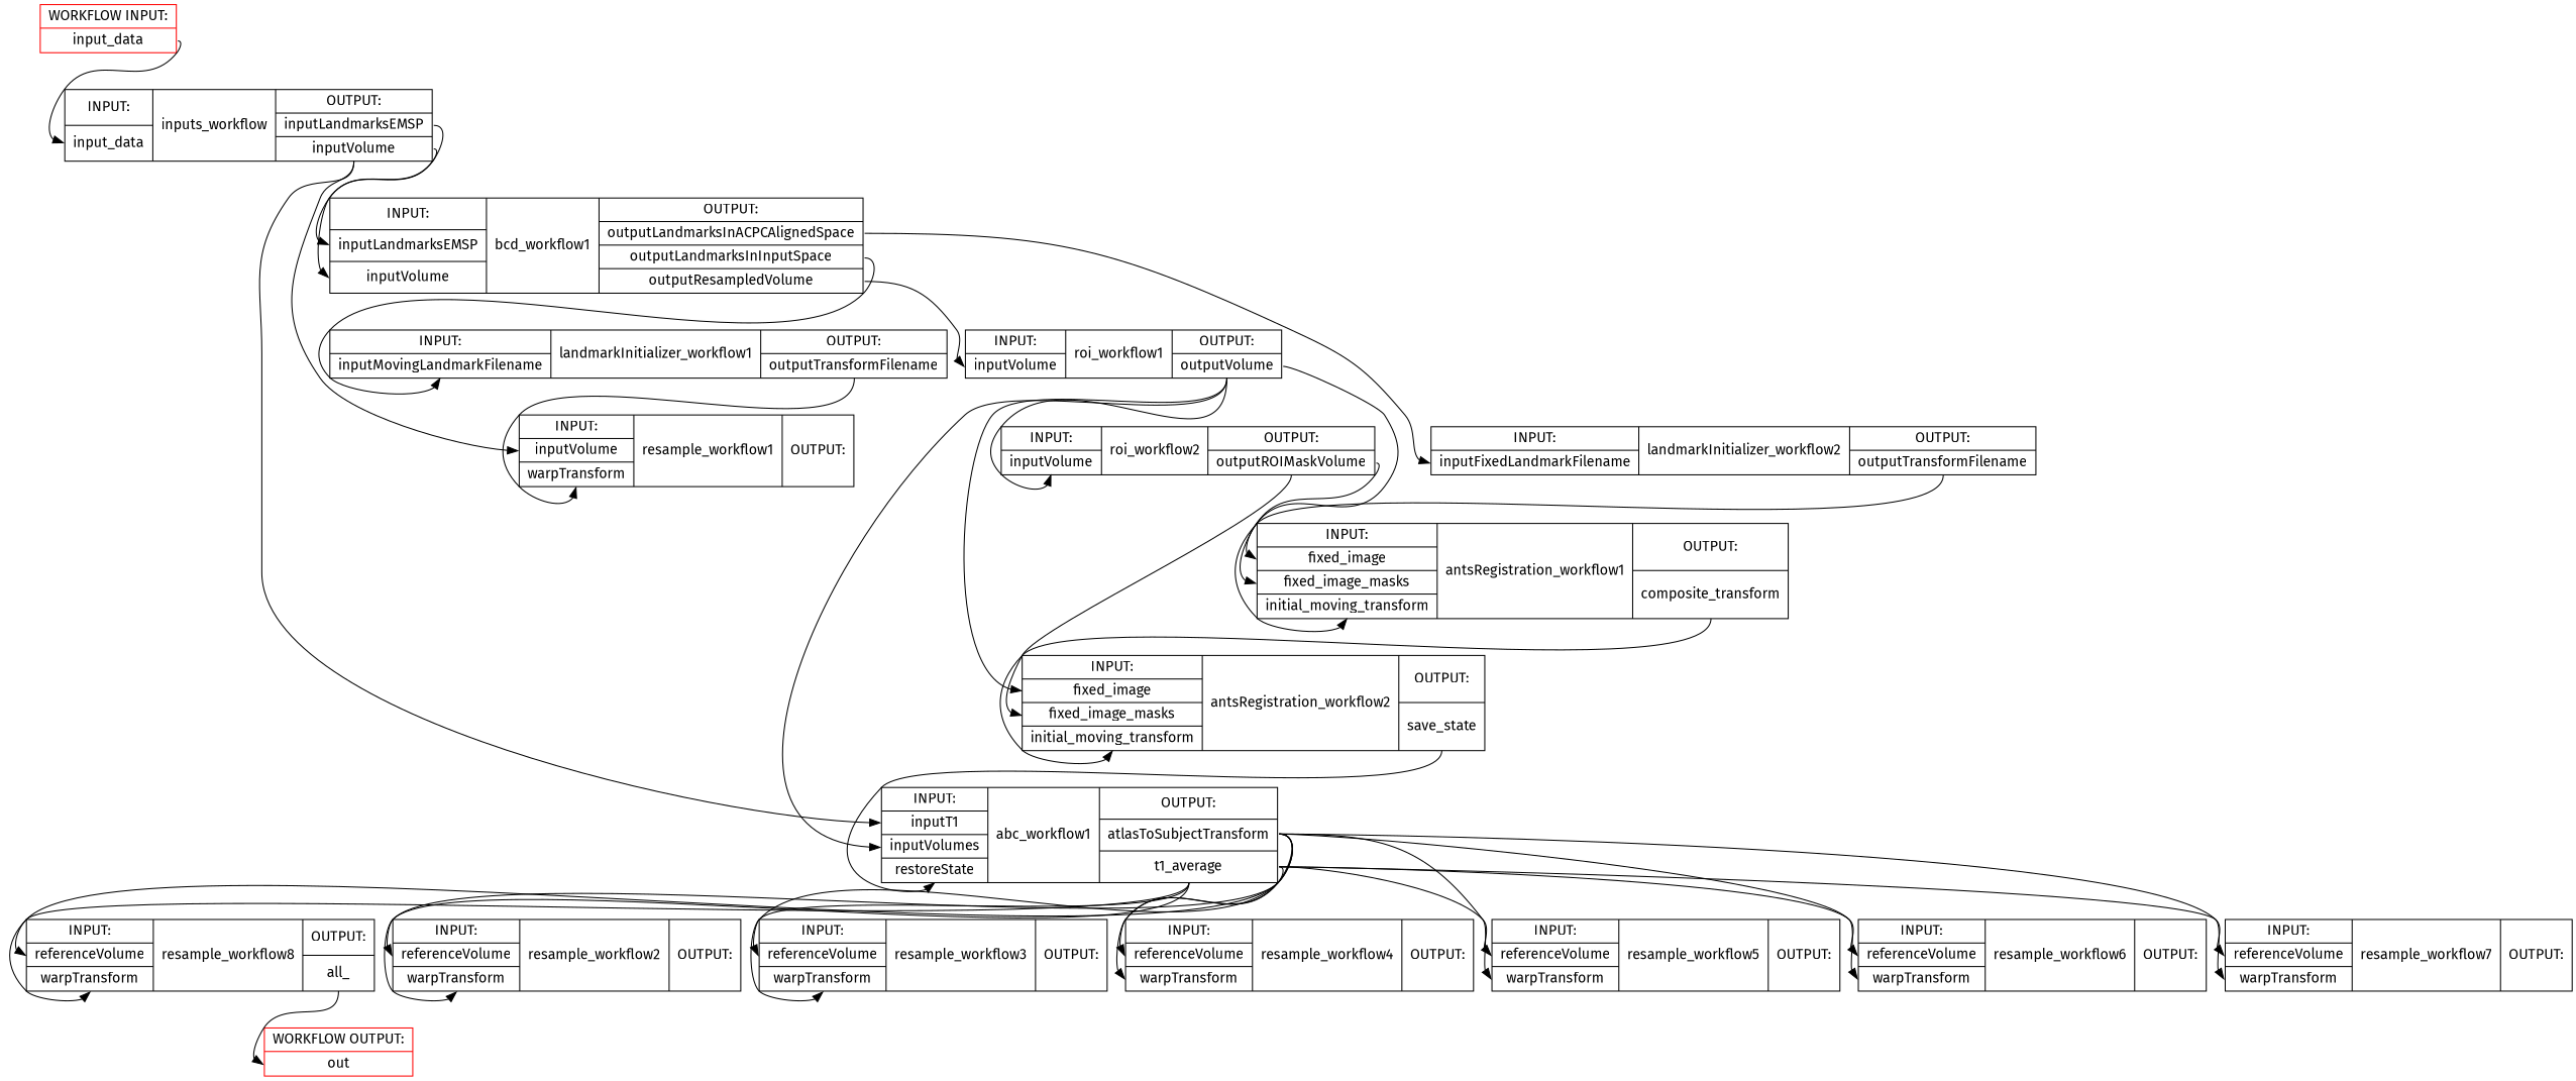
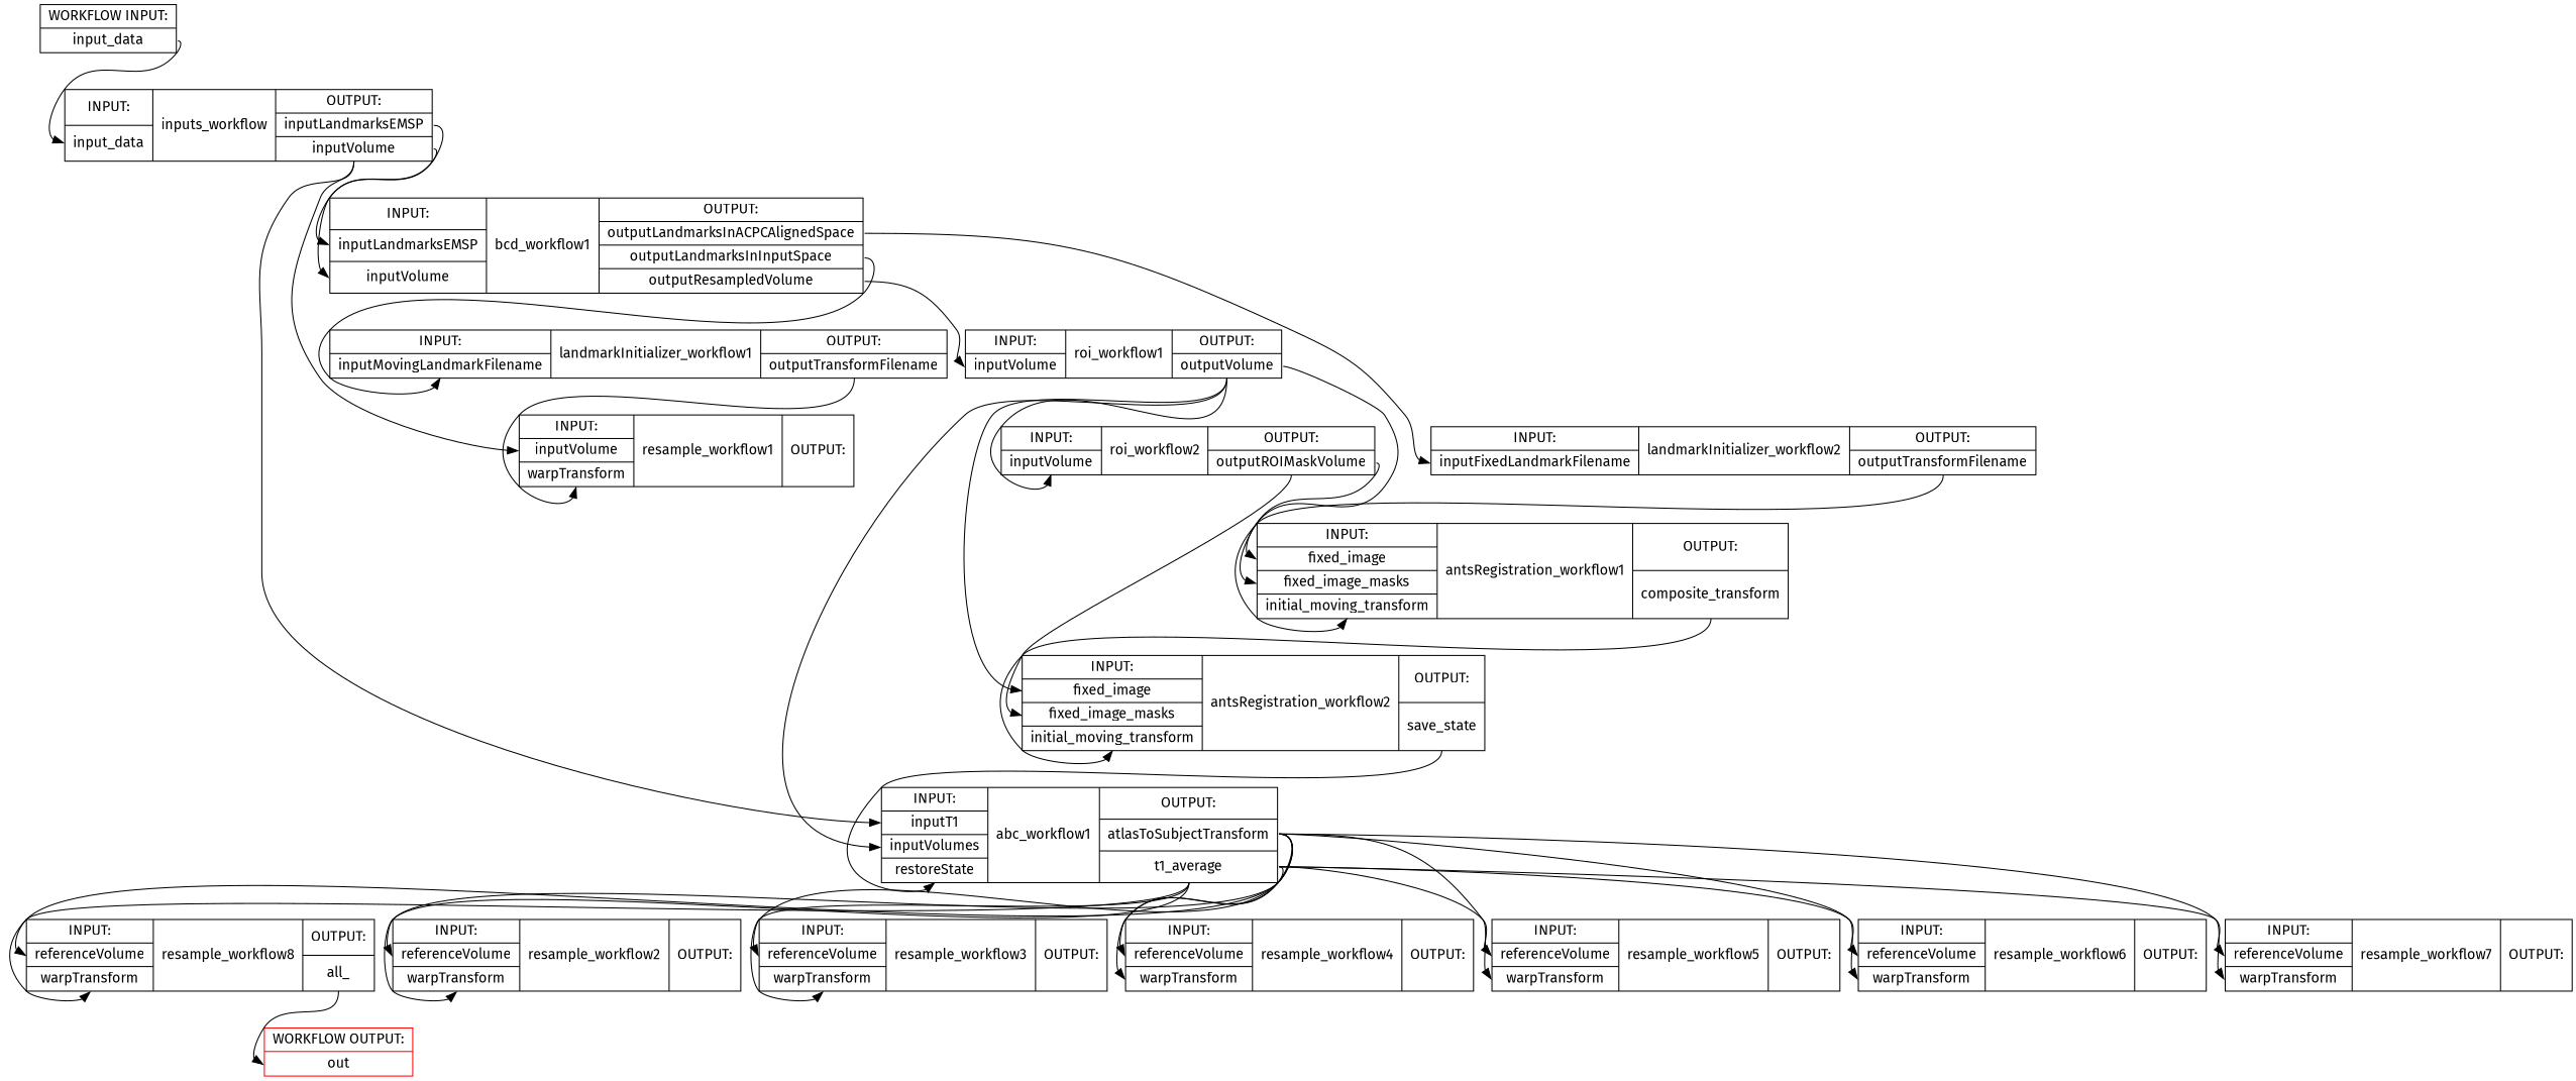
  digraph {
    fontname="Fira Sans"
    node [shape=record fontname="Fira Sans"]
    edge [headport=warpTransform tailport=t1_average fontname="Fira Sans"]
    n1 [label="{INPUT: | <input_data> input_data} | inputs_workflow | {OUTPUT: | <inputLandmarksEMSP> inputLandmarksEMSP | <inputVolume> inputVolume}"]
    n2 [label="{INPUT: | <inputLandmarksEMSP> inputLandmarksEMSP | <inputVolume> inputVolume} | bcd_workflow1 | {OUTPUT: | <outputLandmarksInACPCAlignedSpace> outputLandmarksInACPCAlignedSpace | <outputLandmarksInInputSpace> outputLandmarksInInputSpace | <outputResampledVolume> outputResampledVolume}"]
    n3 [label="{INPUT: | <inputVolume> inputVolume | <warpTransform> warpTransform} | resample_workflow1 | {OUTPUT:}"]
    n4 [label="{INPUT: | <inputT1> inputT1 | <inputVolumes> inputVolumes | <restoreState> restoreState} | abc_workflow1 | {OUTPUT: | <atlasToSubjectTransform> atlasToSubjectTransform | <t1_average> t1_average}"]
-   n5 [color=red label="{WORKFLOW INPUT: | {<input_data> input_data}}"]
+   n5 [color=black label="{WORKFLOW INPUT: | {<input_data> input_data}}"]
    n6 [color=red label="{WORKFLOW OUTPUT: | {<out> out}}"]
    n7 [label="{INPUT: | <referenceVolume> referenceVolume | <warpTransform> warpTransform} | resample_workflow8 | {OUTPUT: | <all_> all_}"]
    n8 [label="{INPUT: | <inputVolume> inputVolume} | roi_workflow1 | {OUTPUT: | <outputVolume> outputVolume}"]
    n9 [label="{INPUT: | <inputMovingLandmarkFilename> inputMovingLandmarkFilename} | landmarkInitializer_workflow1 | {OUTPUT: | <outputTransformFilename> outputTransformFilename}"]
    n10 [label="{INPUT: | <inputFixedLandmarkFilename> inputFixedLandmarkFilename} | landmarkInitializer_workflow2 | {OUTPUT: | <outputTransformFilename> outputTransformFilename}"]
    n11 [label="{INPUT: | <inputVolume> inputVolume} | roi_workflow2 | {OUTPUT: | <outputROIMaskVolume> outputROIMaskVolume}"]
    n12 [label="{INPUT: | <fixed_image> fixed_image | <fixed_image_masks> fixed_image_masks | <initial_moving_transform> initial_moving_transform} | antsRegistration_workflow1 | {OUTPUT: | <composite_transform> composite_transform}"]
    n13 [label="{INPUT: | <fixed_image> fixed_image | <fixed_image_masks> fixed_image_masks | <initial_moving_transform> initial_moving_transform} | antsRegistration_workflow2 | {OUTPUT: | <save_state> save_state}"]
    n14 [label="{INPUT: | <referenceVolume> referenceVolume | <warpTransform> warpTransform} | resample_workflow2 | {OUTPUT:}"]
    n15 [label="{INPUT: | <referenceVolume> referenceVolume | <warpTransform> warpTransform} | resample_workflow3 | {OUTPUT:}"]
    n16 [label="{INPUT: | <referenceVolume> referenceVolume | <warpTransform> warpTransform} | resample_workflow4 | {OUTPUT:}"]
    n17 [label="{INPUT: | <referenceVolume> referenceVolume | <warpTransform> warpTransform} | resample_workflow5 | {OUTPUT:}"]
    n18 [label="{INPUT: | <referenceVolume> referenceVolume | <warpTransform> warpTransform} | resample_workflow6 | {OUTPUT:}"]
    n19 [label="{INPUT: | <referenceVolume> referenceVolume | <warpTransform> warpTransform} | resample_workflow7 | {OUTPUT:}"]
    n1 -> n2 [headport=inputVolume tailport=inputVolume]
    n1 -> n2 [headport=inputLandmarksEMSP tailport=inputLandmarksEMSP]
    n1 -> n3 [headport=inputVolume tailport=inputVolume]
    n1 -> n4 [headport=inputT1 tailport=inputVolume]
    n2 -> n8 [headport=inputVolume tailport=outputResampledVolume]
    n2 -> n9 [headport=inputMovingLandmarkFilename tailport=outputLandmarksInInputSpace]
    n2 -> n10 [headport=inputFixedLandmarkFilename tailport=outputLandmarksInACPCAlignedSpace]
    n4 -> n7 [headport=referenceVolume]
    n4 -> n7 [tailport=atlasToSubjectTransform]
    n4 -> n14 [headport=referenceVolume]
    n4 -> n14 [tailport=atlasToSubjectTransform]
    n4 -> n15 [headport=referenceVolume]
    n4 -> n15 [tailport=atlasToSubjectTransform]
    n4 -> n16 [headport=referenceVolume]
    n4 -> n16 [tailport=atlasToSubjectTransform]
    n4 -> n17 [headport=referenceVolume]
    n4 -> n17 [tailport=atlasToSubjectTransform]
    n4 -> n18 [headport=referenceVolume]
    n4 -> n18 [tailport=atlasToSubjectTransform]
    n4 -> n19 [headport=referenceVolume]
    n4 -> n19 [tailport=atlasToSubjectTransform]
    n5 -> n1 [headport=input_data tailport=input_data]
    n7 -> n6 [headport=out tailport=all_]
    n8 -> n4 [headport=inputVolumes tailport=outputVolume]
    n8 -> n11 [headport=inputVolume tailport=outputVolume]
    n8 -> n12 [headport=fixed_image tailport=outputVolume]
    n8 -> n13 [headport=fixed_image tailport=outputVolume]
    n9 -> n3 [tailport=outputTransformFilename]
    n10 -> n12 [headport=initial_moving_transform tailport=outputTransformFilename]
    n11 -> n12 [headport=fixed_image_masks tailport=outputROIMaskVolume]
    n11 -> n13 [headport=fixed_image_masks tailport=outputROIMaskVolume]
    n12 -> n13 [headport=initial_moving_transform tailport=composite_transform]
    n13 -> n4 [headport=restoreState tailport=save_state]
  }
